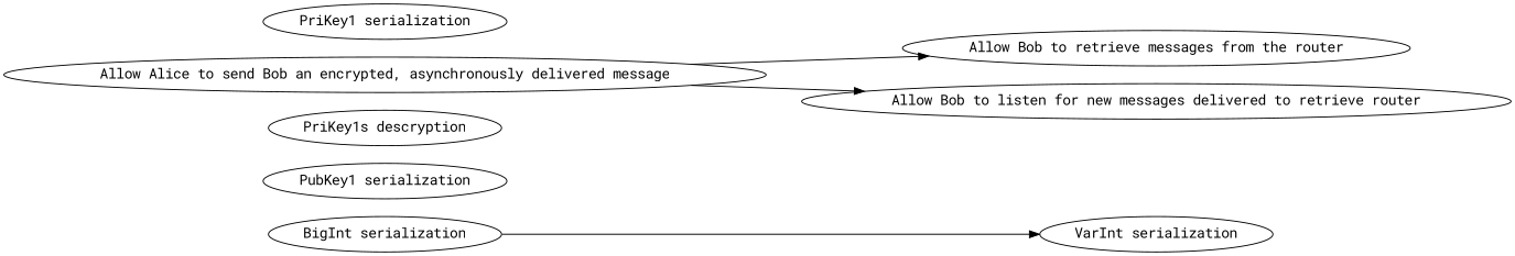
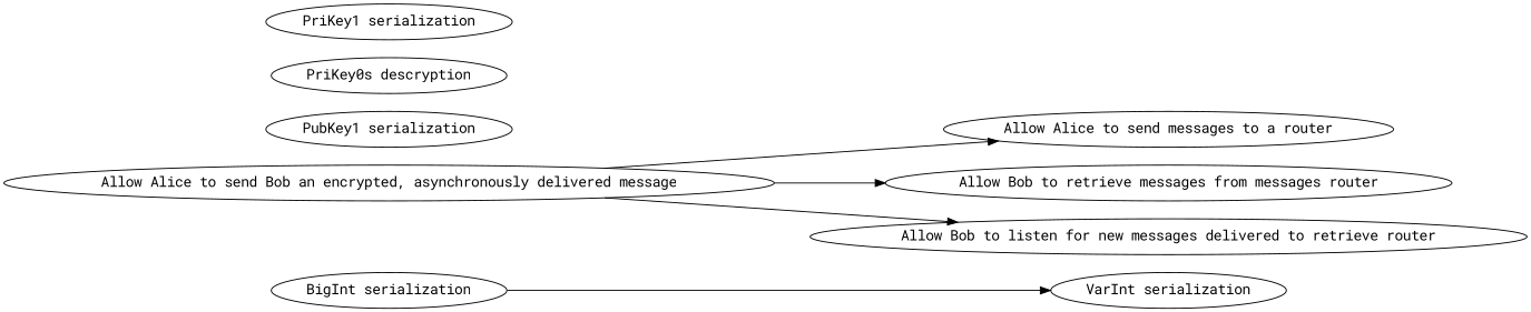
  digraph {
    fontname="Roboto Mono"
    rankdir=LR
    node [fontname="Roboto Mono"]
    edge [fontname="Roboto Mono"]
    n1 [label="VarInt serialization"]
+   n2 [label="Allow Alice to send messages to a router"]
    n3 [label="BigInt serialization"]
    n4 [label="PubKey1 serialization"]
-   n5 [label="PriKey1s descryption"]
-   n6 [label="Allow Bob to retrieve messages from the router"]
+   n5 [label="PriKey0s descryption"]
+   n6 [label="Allow Bob to retrieve messages from messages router"]
    n7 [label="Allow Bob to listen for new messages delivered to retrieve router"]
    n8 [label="Allow Alice to send Bob an encrypted, asynchronously delivered message"]
    n9 [label="PriKey1 serialization"]
    n3 -> n1
+   n8 -> n2
    n8 -> n6
    n8 -> n7
  }
